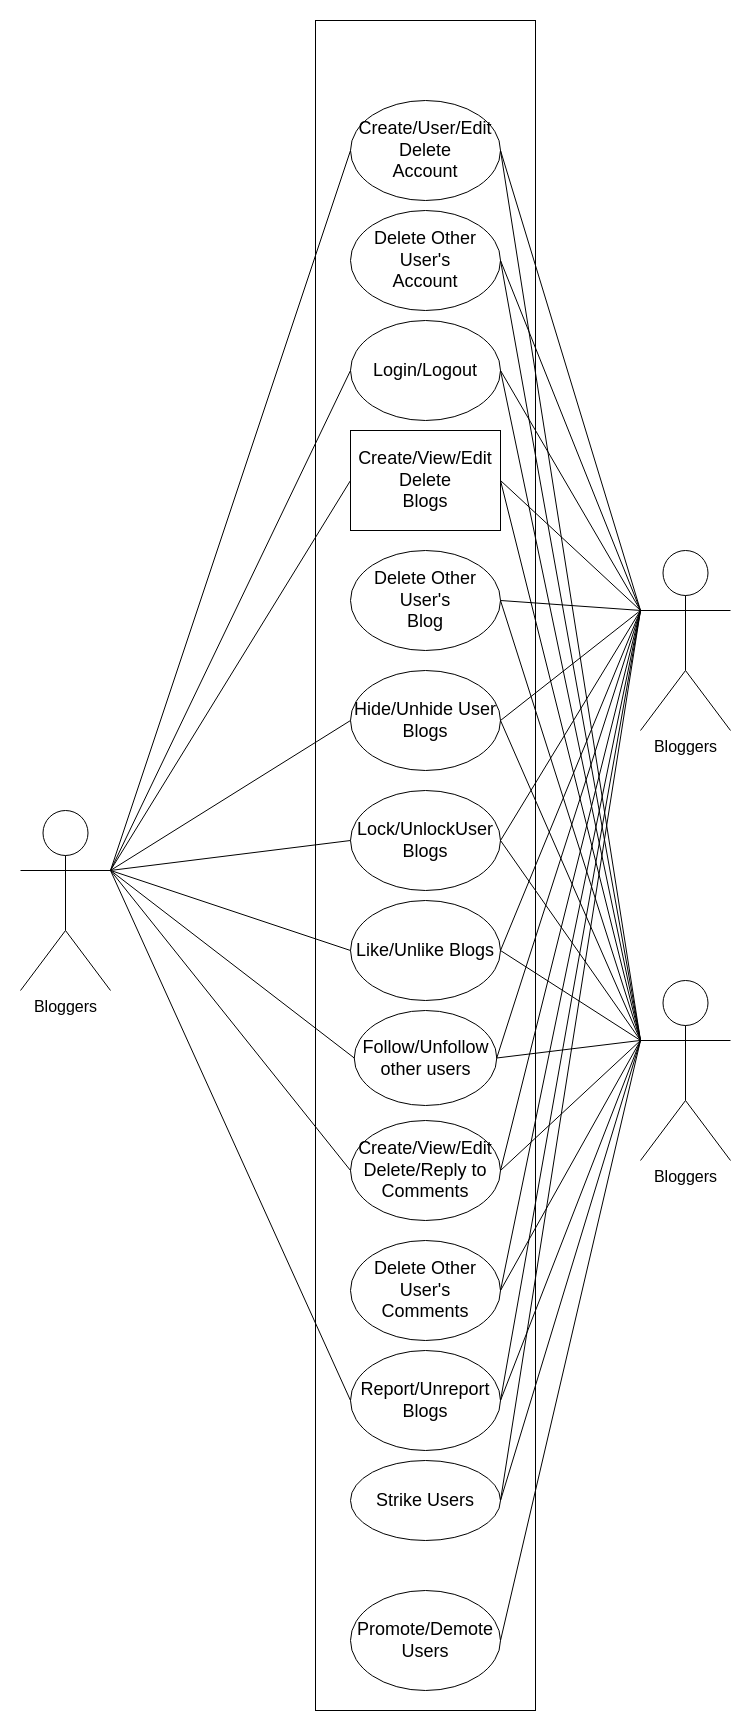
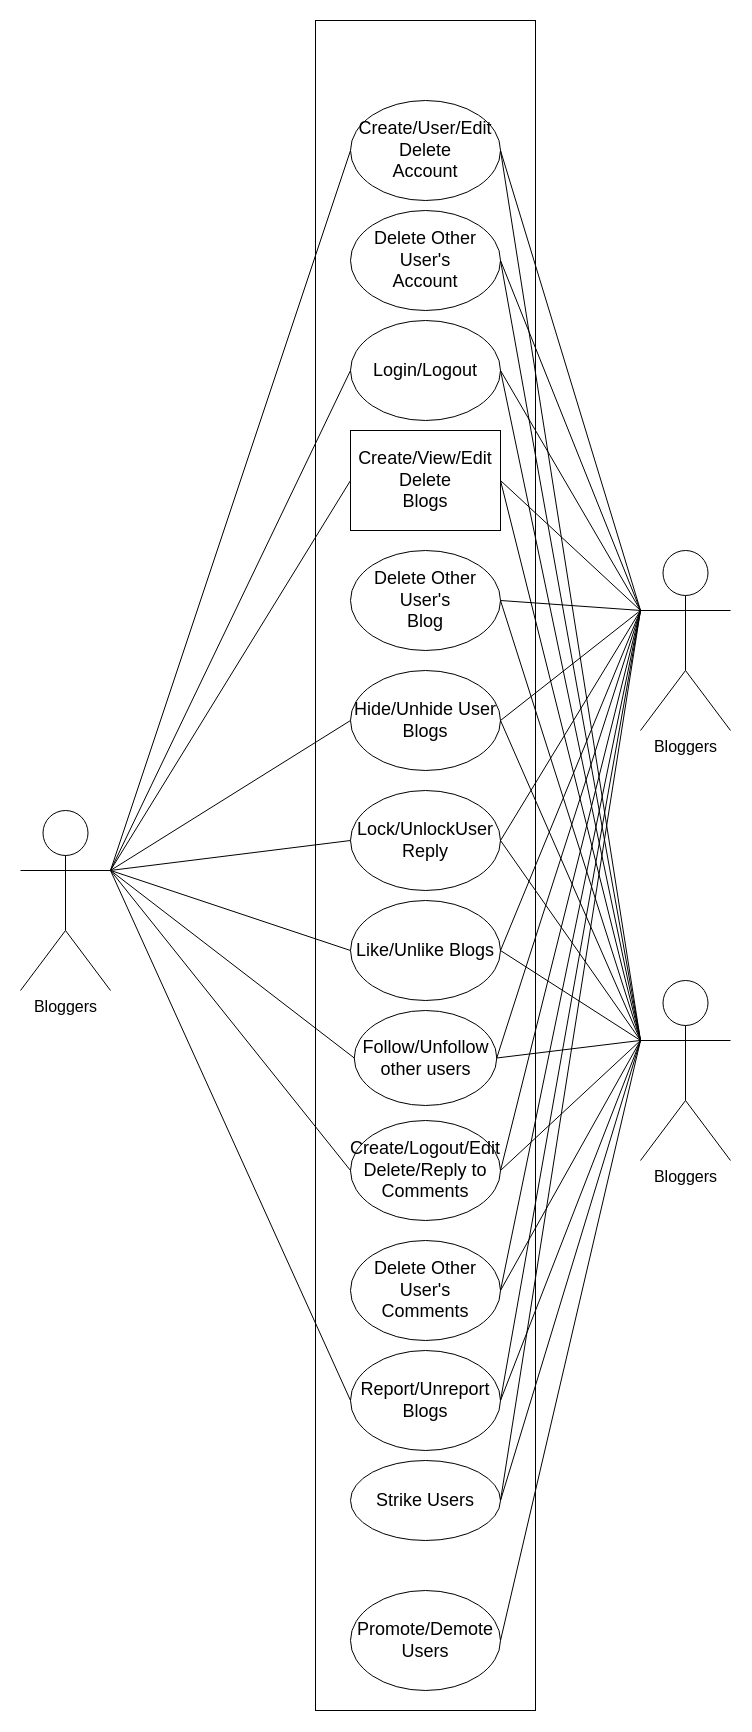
  <mxCell id="0" />
  <mxCell id="1" parent="0" />
  <mxCell id="2" value="" style="rounded=0;whiteSpace=wrap;html=1;movable=1;resizable=1;rotatable=1;deletable=1;editable=1;locked=0;connectable=1;" parent="1" vertex="1"><mxGeometry x="315" y="20" width="220" height="1690" as="geometry" /></mxCell>
  <mxCell id="3" value="Bloggers" style="shape=umlActor;verticalLabelPosition=bottom;verticalAlign=top;html=1;outlineConnect=0;fontSize=16;" parent="1" vertex="1"><mxGeometry x="20" y="810" width="90" height="180" as="geometry" /></mxCell>
  <mxCell id="4" value="Follow/Unfollow other users" style="ellipse;whiteSpace=wrap;html=1;fontSize=18;" parent="1" vertex="1"><mxGeometry x="353.75" y="1010" width="142.5" height="95" as="geometry" /></mxCell>
  <mxCell id="5" value="Login/Logout" style="ellipse;whiteSpace=wrap;html=1;fontSize=18;" parent="1" vertex="1"><mxGeometry x="350" y="320" width="150" height="100" as="geometry" /></mxCell>
  <mxCell id="6" value="Like/Unlike Blogs" style="ellipse;whiteSpace=wrap;html=1;fontSize=18;" parent="1" vertex="1"><mxGeometry x="350" y="900" width="150" height="100" as="geometry" /></mxCell>
  <mxCell id="7" value="Hide/Unhide User Blogs" style="ellipse;whiteSpace=wrap;html=1;fontSize=18;" parent="1" vertex="1"><mxGeometry x="350.005" y="670" width="149.99" height="100" as="geometry" /></mxCell>
  <mxCell id="8" style="edgeStyle=orthogonalEdgeStyle;rounded=0;orthogonalLoop=1;jettySize=auto;html=1;exitX=0.5;exitY=1;exitDx=0;exitDy=0;" parent="1" edge="1"><mxGeometry relative="1" as="geometry"><mxPoint x="521.22" y="360" as="sourcePoint" /><mxPoint x="521.22" y="360" as="targetPoint" /></mxGeometry></mxCell>
  <mxCell id="9" value="Create/User/Edit&lt;br style=&quot;font-size: 18px;&quot;&gt;Delete&lt;br style=&quot;font-size: 18px;&quot;&gt;Account" style="ellipse;whiteSpace=wrap;html=1;fontSize=18;" vertex="1" parent="1"><mxGeometry x="350" y="100" width="150" height="100" as="geometry" /></mxCell>
  <mxCell id="10" value="Create/View/Edit&lt;br style=&quot;font-size: 18px;&quot;&gt;Delete&lt;br style=&quot;font-size: 18px;&quot;&gt;Blogs" style="whiteSpace=wrap;html=1;fontSize=18;rounded=0;" vertex="1" parent="1"><mxGeometry x="350" y="430" width="150" height="100" as="geometry" /></mxCell>
- <mxCell id="11" value="Lock/UnlockUser Blogs" style="ellipse;whiteSpace=wrap;html=1;fontSize=18;" vertex="1" parent="1"><mxGeometry x="350.005" y="790" width="149.99" height="100" as="geometry" /></mxCell>
- <mxCell id="12" value="Create/View/Edit&lt;br style=&quot;font-size: 18px;&quot;&gt;Delete/Reply to&lt;br style=&quot;font-size: 18px;&quot;&gt;Comments" style="ellipse;whiteSpace=wrap;html=1;fontSize=18;" vertex="1" parent="1"><mxGeometry x="350" y="1120" width="150" height="100" as="geometry" /></mxCell>
+ <mxCell id="11" value="Lock/UnlockUser Reply" style="ellipse;whiteSpace=wrap;html=1;fontSize=18;" vertex="1" parent="1"><mxGeometry x="350.005" y="790" width="149.99" height="100" as="geometry" /></mxCell>
+ <mxCell id="12" value="Create/Logout/Edit&lt;br style=&quot;font-size: 18px;&quot;&gt;Delete/Reply to&lt;br style=&quot;font-size: 18px;&quot;&gt;Comments" style="ellipse;whiteSpace=wrap;html=1;fontSize=18;" vertex="1" parent="1"><mxGeometry x="350" y="1120" width="150" height="100" as="geometry" /></mxCell>
  <mxCell id="13" value="Report/Unreport&lt;br style=&quot;font-size: 18px;&quot;&gt;Blogs" style="ellipse;whiteSpace=wrap;html=1;fontSize=18;" vertex="1" parent="1"><mxGeometry x="350" y="1350" width="150" height="100" as="geometry" /></mxCell>
  <mxCell id="14" value="Promote/Demote Users" style="ellipse;whiteSpace=wrap;html=1;fontSize=18;" vertex="1" parent="1"><mxGeometry x="350" y="1590" width="150" height="100" as="geometry" /></mxCell>
  <mxCell id="15" value="Delete Other User's&lt;br style=&quot;border-color: var(--border-color); font-size: 18px;&quot;&gt;Account" style="ellipse;whiteSpace=wrap;html=1;fontSize=18;" vertex="1" parent="1"><mxGeometry x="350" y="210" width="150" height="100" as="geometry" /></mxCell>
  <mxCell id="16" value="Delete Other User's&lt;br style=&quot;border-color: var(--border-color); font-size: 18px;&quot;&gt;Blog" style="ellipse;whiteSpace=wrap;html=1;fontSize=18;" vertex="1" parent="1"><mxGeometry x="350" y="550" width="150" height="100" as="geometry" /></mxCell>
  <mxCell id="17" value="Delete Other User's&lt;br style=&quot;border-color: var(--border-color); font-size: 18px;&quot;&gt;Comments" style="ellipse;whiteSpace=wrap;html=1;fontSize=18;" vertex="1" parent="1"><mxGeometry x="350" y="1240" width="150" height="100" as="geometry" /></mxCell>
  <mxCell id="18" value="Strike Users" style="ellipse;whiteSpace=wrap;html=1;fontSize=18;" vertex="1" parent="1"><mxGeometry x="350" y="1460" width="150" height="80" as="geometry" /></mxCell>
  <mxCell id="19" value="" style="endArrow=none;html=1;rounded=0;entryX=0;entryY=0.5;entryDx=0;entryDy=0;exitX=1;exitY=0.333;exitDx=0;exitDy=0;exitPerimeter=0;" edge="1" parent="1" source="3" target="9"><mxGeometry width="50" height="50" relative="1" as="geometry"><mxPoint x="150" y="820" as="sourcePoint" /><mxPoint x="200" y="770" as="targetPoint" /></mxGeometry></mxCell>
  <mxCell id="20" value="" style="endArrow=none;html=1;rounded=0;entryX=0;entryY=0.5;entryDx=0;entryDy=0;exitX=1;exitY=0.333;exitDx=0;exitDy=0;exitPerimeter=0;" edge="1" parent="1" source="3" target="5"><mxGeometry width="50" height="50" relative="1" as="geometry"><mxPoint x="160" y="830" as="sourcePoint" /><mxPoint x="325" y="160" as="targetPoint" /></mxGeometry></mxCell>
  <mxCell id="21" value="" style="endArrow=none;html=1;rounded=0;entryX=0;entryY=0.5;entryDx=0;entryDy=0;exitX=1;exitY=0.333;exitDx=0;exitDy=0;exitPerimeter=0;" edge="1" parent="1" source="3" target="10"><mxGeometry width="50" height="50" relative="1" as="geometry"><mxPoint x="170" y="840" as="sourcePoint" /><mxPoint x="325" y="380" as="targetPoint" /></mxGeometry></mxCell>
  <mxCell id="22" value="" style="endArrow=none;html=1;rounded=0;entryX=0;entryY=0.5;entryDx=0;entryDy=0;exitX=1;exitY=0.333;exitDx=0;exitDy=0;exitPerimeter=0;" edge="1" parent="1" source="3" target="7"><mxGeometry width="50" height="50" relative="1" as="geometry"><mxPoint x="180" y="850" as="sourcePoint" /><mxPoint x="325" y="490" as="targetPoint" /></mxGeometry></mxCell>
  <mxCell id="23" value="" style="endArrow=none;html=1;rounded=0;entryX=0;entryY=0.5;entryDx=0;entryDy=0;exitX=1;exitY=0.333;exitDx=0;exitDy=0;exitPerimeter=0;" edge="1" parent="1" source="3" target="11"><mxGeometry width="50" height="50" relative="1" as="geometry"><mxPoint x="190" y="860" as="sourcePoint" /><mxPoint x="325" y="730" as="targetPoint" /></mxGeometry></mxCell>
  <mxCell id="24" value="" style="endArrow=none;html=1;rounded=0;entryX=0;entryY=0.5;entryDx=0;entryDy=0;exitX=1;exitY=0.333;exitDx=0;exitDy=0;exitPerimeter=0;" edge="1" parent="1" source="3" target="6"><mxGeometry width="50" height="50" relative="1" as="geometry"><mxPoint x="200" y="870" as="sourcePoint" /><mxPoint x="325" y="850" as="targetPoint" /></mxGeometry></mxCell>
  <mxCell id="25" value="" style="endArrow=none;html=1;rounded=0;entryX=0;entryY=0.5;entryDx=0;entryDy=0;exitX=1;exitY=0.333;exitDx=0;exitDy=0;exitPerimeter=0;" edge="1" parent="1" source="3" target="4"><mxGeometry width="50" height="50" relative="1" as="geometry"><mxPoint x="190" y="900" as="sourcePoint" /><mxPoint x="325" y="960" as="targetPoint" /></mxGeometry></mxCell>
  <mxCell id="26" value="" style="endArrow=none;html=1;rounded=0;entryX=0;entryY=0.5;entryDx=0;entryDy=0;exitX=1;exitY=0.333;exitDx=0;exitDy=0;exitPerimeter=0;" edge="1" parent="1" source="3" target="12"><mxGeometry width="50" height="50" relative="1" as="geometry"><mxPoint x="165" y="940" as="sourcePoint" /><mxPoint x="294" y="1098" as="targetPoint" /></mxGeometry></mxCell>
  <mxCell id="27" value="" style="endArrow=none;html=1;rounded=0;entryX=0;entryY=0.5;entryDx=0;entryDy=0;exitX=1;exitY=0.333;exitDx=0;exitDy=0;exitPerimeter=0;" edge="1" parent="1" source="3" target="13"><mxGeometry width="50" height="50" relative="1" as="geometry"><mxPoint x="160" y="1010" as="sourcePoint" /><mxPoint x="310" y="1240" as="targetPoint" /></mxGeometry></mxCell>
  <mxCell id="28" value="Bloggers" style="shape=umlActor;verticalLabelPosition=bottom;verticalAlign=top;html=1;outlineConnect=0;fontSize=16;flipH=1;" vertex="1" parent="1"><mxGeometry x="640" y="550" width="90" height="180" as="geometry" /></mxCell>
  <mxCell id="29" value="" style="endArrow=none;html=1;rounded=0;entryX=1;entryY=0.5;entryDx=0;entryDy=0;exitX=1;exitY=0.333;exitDx=0;exitDy=0;exitPerimeter=0;" edge="1" parent="1" source="28" target="9"><mxGeometry width="50" height="50" relative="1" as="geometry"><mxPoint x="875" y="420" as="sourcePoint" /><mxPoint x="710" y="-250" as="targetPoint" /></mxGeometry></mxCell>
  <mxCell id="30" value="" style="endArrow=none;html=1;rounded=0;entryX=1;entryY=0.5;entryDx=0;entryDy=0;exitX=1;exitY=0.333;exitDx=0;exitDy=0;exitPerimeter=0;" edge="1" parent="1" source="28" target="15"><mxGeometry width="50" height="50" relative="1" as="geometry"><mxPoint x="865" y="430" as="sourcePoint" /><mxPoint x="710" y="-30" as="targetPoint" /></mxGeometry></mxCell>
  <mxCell id="31" value="" style="endArrow=none;html=1;rounded=0;entryX=1;entryY=0.5;entryDx=0;entryDy=0;exitX=1;exitY=0.333;exitDx=0;exitDy=0;exitPerimeter=0;" edge="1" parent="1" source="28" target="5"><mxGeometry width="50" height="50" relative="1" as="geometry"><mxPoint x="855" y="440" as="sourcePoint" /><mxPoint x="710" y="80" as="targetPoint" /></mxGeometry></mxCell>
  <mxCell id="32" value="" style="endArrow=none;html=1;rounded=0;entryX=1;entryY=0.5;entryDx=0;entryDy=0;exitX=1;exitY=0.333;exitDx=0;exitDy=0;exitPerimeter=0;" edge="1" parent="1" source="28" target="10"><mxGeometry width="50" height="50" relative="1" as="geometry"><mxPoint x="845" y="450" as="sourcePoint" /><mxPoint x="710" y="320" as="targetPoint" /></mxGeometry></mxCell>
  <mxCell id="33" value="" style="endArrow=none;html=1;rounded=0;entryX=1;entryY=0.5;entryDx=0;entryDy=0;exitX=1;exitY=0.333;exitDx=0;exitDy=0;exitPerimeter=0;" edge="1" parent="1" source="28" target="4"><mxGeometry width="50" height="50" relative="1" as="geometry"><mxPoint x="835" y="460" as="sourcePoint" /><mxPoint x="710" y="440" as="targetPoint" /></mxGeometry></mxCell>
  <mxCell id="34" value="" style="endArrow=none;html=1;rounded=0;entryX=1;entryY=0.5;entryDx=0;entryDy=0;exitX=1;exitY=0.333;exitDx=0;exitDy=0;exitPerimeter=0;" edge="1" parent="1" source="28" target="6"><mxGeometry width="50" height="50" relative="1" as="geometry"><mxPoint x="825" y="470" as="sourcePoint" /><mxPoint x="710" y="550" as="targetPoint" /></mxGeometry></mxCell>
  <mxCell id="35" value="" style="endArrow=none;html=1;rounded=0;entryX=1;entryY=0.5;entryDx=0;entryDy=0;exitX=1;exitY=0.333;exitDx=0;exitDy=0;exitPerimeter=0;" edge="1" parent="1" source="28" target="11"><mxGeometry width="50" height="50" relative="1" as="geometry"><mxPoint x="839" y="500" as="sourcePoint" /><mxPoint x="710" y="658" as="targetPoint" /></mxGeometry></mxCell>
  <mxCell id="36" value="" style="endArrow=none;html=1;rounded=0;entryX=1;entryY=0.5;entryDx=0;entryDy=0;exitX=1;exitY=0.333;exitDx=0;exitDy=0;exitPerimeter=0;" edge="1" parent="1" source="28" target="7"><mxGeometry width="50" height="50" relative="1" as="geometry"><mxPoint x="860" y="540" as="sourcePoint" /><mxPoint x="710" y="770" as="targetPoint" /></mxGeometry></mxCell>
  <mxCell id="37" value="" style="endArrow=none;html=1;rounded=0;entryX=1;entryY=0.5;entryDx=0;entryDy=0;exitX=1;exitY=0.333;exitDx=0;exitDy=0;exitPerimeter=0;" edge="1" parent="1" source="28" target="16"><mxGeometry width="50" height="50" relative="1" as="geometry"><mxPoint x="865" y="610" as="sourcePoint" /><mxPoint x="710" y="1000" as="targetPoint" /></mxGeometry></mxCell>
  <mxCell id="38" value="" style="endArrow=none;html=1;rounded=0;exitX=1;exitY=0.5;exitDx=0;exitDy=0;entryX=1;entryY=0.333;entryDx=0;entryDy=0;entryPerimeter=0;" edge="1" parent="1" source="12" target="28"><mxGeometry width="50" height="50" relative="1" as="geometry"><mxPoint x="640" y="1070" as="sourcePoint" /><mxPoint x="690" y="1020" as="targetPoint" /></mxGeometry></mxCell>
  <mxCell id="39" value="" style="endArrow=none;html=1;rounded=0;exitX=1;exitY=0.5;exitDx=0;exitDy=0;entryX=1;entryY=0.333;entryDx=0;entryDy=0;entryPerimeter=0;" edge="1" parent="1" source="17" target="28"><mxGeometry width="50" height="50" relative="1" as="geometry"><mxPoint x="570" y="1240" as="sourcePoint" /><mxPoint x="620" y="1190" as="targetPoint" /></mxGeometry></mxCell>
  <mxCell id="40" value="" style="endArrow=none;html=1;rounded=0;exitX=1;exitY=0.5;exitDx=0;exitDy=0;entryX=1;entryY=0.333;entryDx=0;entryDy=0;entryPerimeter=0;" edge="1" parent="1" source="13" target="28"><mxGeometry width="50" height="50" relative="1" as="geometry"><mxPoint x="670" y="1370" as="sourcePoint" /><mxPoint x="720" y="1320" as="targetPoint" /></mxGeometry></mxCell>
  <mxCell id="41" value="" style="endArrow=none;html=1;rounded=0;exitX=1;exitY=0.5;exitDx=0;exitDy=0;entryX=1;entryY=0.333;entryDx=0;entryDy=0;entryPerimeter=0;" edge="1" parent="1" source="18" target="28"><mxGeometry width="50" height="50" relative="1" as="geometry"><mxPoint x="570" y="1500" as="sourcePoint" /><mxPoint x="620" y="1450" as="targetPoint" /></mxGeometry></mxCell>
  <mxCell id="42" value="Bloggers" style="shape=umlActor;verticalLabelPosition=bottom;verticalAlign=top;html=1;outlineConnect=0;fontSize=16;flipH=1;" vertex="1" parent="1"><mxGeometry x="640" y="980" width="90" height="180" as="geometry" /></mxCell>
  <mxCell id="43" value="" style="endArrow=none;html=1;rounded=0;entryX=1;entryY=0.5;entryDx=0;entryDy=0;exitX=1;exitY=0.333;exitDx=0;exitDy=0;exitPerimeter=0;" edge="1" parent="1" source="42" target="9"><mxGeometry width="50" height="50" relative="1" as="geometry"><mxPoint x="844" y="1190" as="sourcePoint" /><mxPoint x="434" y="920" as="targetPoint" /></mxGeometry></mxCell>
  <mxCell id="44" value="" style="endArrow=none;html=1;rounded=0;entryX=1;entryY=0.5;entryDx=0;entryDy=0;exitX=1;exitY=0.333;exitDx=0;exitDy=0;exitPerimeter=0;" edge="1" parent="1" source="42" target="5"><mxGeometry width="50" height="50" relative="1" as="geometry"><mxPoint x="834" y="1200" as="sourcePoint" /><mxPoint x="434" y="1030" as="targetPoint" /></mxGeometry></mxCell>
  <mxCell id="45" value="" style="endArrow=none;html=1;rounded=0;entryX=1;entryY=0.5;entryDx=0;entryDy=0;exitX=1;exitY=0.333;exitDx=0;exitDy=0;exitPerimeter=0;" edge="1" parent="1" source="42" target="10"><mxGeometry width="50" height="50" relative="1" as="geometry"><mxPoint x="824" y="1210" as="sourcePoint" /><mxPoint x="434" y="1140" as="targetPoint" /></mxGeometry></mxCell>
  <mxCell id="46" value="" style="endArrow=none;html=1;rounded=0;entryX=1;entryY=0.5;entryDx=0;entryDy=0;exitX=1;exitY=0.333;exitDx=0;exitDy=0;exitPerimeter=0;" edge="1" parent="1" source="42" target="16"><mxGeometry width="50" height="50" relative="1" as="geometry"><mxPoint x="814" y="1220" as="sourcePoint" /><mxPoint x="434" y="1250" as="targetPoint" /></mxGeometry></mxCell>
  <mxCell id="47" value="" style="endArrow=none;html=1;rounded=0;entryX=1;entryY=0.5;entryDx=0;entryDy=0;exitX=1;exitY=0.333;exitDx=0;exitDy=0;exitPerimeter=0;" edge="1" parent="1" source="42" target="12"><mxGeometry width="50" height="50" relative="1" as="geometry"><mxPoint x="804" y="1230" as="sourcePoint" /><mxPoint x="430" y="1828" as="targetPoint" /></mxGeometry></mxCell>
  <mxCell id="48" value="" style="endArrow=none;html=1;rounded=0;entryX=1;entryY=0.5;entryDx=0;entryDy=0;exitX=1;exitY=0.333;exitDx=0;exitDy=0;exitPerimeter=0;" edge="1" parent="1" source="42" target="4"><mxGeometry width="50" height="50" relative="1" as="geometry"><mxPoint x="794" y="1240" as="sourcePoint" /><mxPoint x="434" y="1720" as="targetPoint" /></mxGeometry></mxCell>
  <mxCell id="49" value="" style="endArrow=none;html=1;rounded=0;entryX=1;entryY=0.5;entryDx=0;entryDy=0;exitX=1;exitY=0.333;exitDx=0;exitDy=0;exitPerimeter=0;" edge="1" parent="1" source="42" target="6"><mxGeometry width="50" height="50" relative="1" as="geometry"><mxPoint x="808" y="1270" as="sourcePoint" /><mxPoint x="434" y="1610" as="targetPoint" /></mxGeometry></mxCell>
  <mxCell id="50" value="" style="endArrow=none;html=1;rounded=0;entryX=1;entryY=0.5;entryDx=0;entryDy=0;exitX=1;exitY=0.333;exitDx=0;exitDy=0;exitPerimeter=0;" edge="1" parent="1" source="42" target="11"><mxGeometry width="50" height="50" relative="1" as="geometry"><mxPoint x="829" y="1310" as="sourcePoint" /><mxPoint x="434" y="1490" as="targetPoint" /></mxGeometry></mxCell>
  <mxCell id="51" value="" style="endArrow=none;html=1;rounded=0;entryX=1;entryY=0.5;entryDx=0;entryDy=0;exitX=1;exitY=0.333;exitDx=0;exitDy=0;exitPerimeter=0;" edge="1" parent="1" source="42" target="7"><mxGeometry width="50" height="50" relative="1" as="geometry"><mxPoint x="834" y="1380" as="sourcePoint" /><mxPoint x="434" y="1370" as="targetPoint" /></mxGeometry></mxCell>
  <mxCell id="52" value="" style="endArrow=none;html=1;rounded=0;exitX=1;exitY=0.5;exitDx=0;exitDy=0;entryX=1;entryY=0.333;entryDx=0;entryDy=0;entryPerimeter=0;" edge="1" parent="1" target="42" source="17"><mxGeometry width="50" height="50" relative="1" as="geometry"><mxPoint x="434" y="1940" as="sourcePoint" /><mxPoint x="659" y="1790" as="targetPoint" /></mxGeometry></mxCell>
  <mxCell id="53" value="" style="endArrow=none;html=1;rounded=0;exitX=1;exitY=0.5;exitDx=0;exitDy=0;entryX=1;entryY=0.333;entryDx=0;entryDy=0;entryPerimeter=0;" edge="1" parent="1" target="42" source="13"><mxGeometry width="50" height="50" relative="1" as="geometry"><mxPoint x="434" y="2060" as="sourcePoint" /><mxPoint x="589" y="1960" as="targetPoint" /></mxGeometry></mxCell>
  <mxCell id="54" value="" style="endArrow=none;html=1;rounded=0;entryX=1;entryY=0.333;entryDx=0;entryDy=0;entryPerimeter=0;exitX=1;exitY=0.5;exitDx=0;exitDy=0;" edge="1" parent="1" target="42" source="18"><mxGeometry width="50" height="50" relative="1" as="geometry"><mxPoint x="540" y="1477.143" as="sourcePoint" /><mxPoint x="689" y="2090" as="targetPoint" /></mxGeometry></mxCell>
  <mxCell id="55" value="" style="endArrow=none;html=1;rounded=0;exitX=1;exitY=0.5;exitDx=0;exitDy=0;entryX=1;entryY=0.333;entryDx=0;entryDy=0;entryPerimeter=0;" edge="1" parent="1" target="42" source="14"><mxGeometry width="50" height="50" relative="1" as="geometry"><mxPoint x="434" y="2280" as="sourcePoint" /><mxPoint x="589" y="2220" as="targetPoint" /></mxGeometry></mxCell>
  <mxCell id="56" value="" style="endArrow=none;html=1;rounded=0;entryX=1;entryY=0.5;entryDx=0;entryDy=0;exitX=1;exitY=0.333;exitDx=0;exitDy=0;exitPerimeter=0;" edge="1" parent="1" source="42" target="15"><mxGeometry width="50" height="50" relative="1" as="geometry"><mxPoint x="610" y="320" as="sourcePoint" /><mxPoint x="660" y="270" as="targetPoint" /></mxGeometry></mxCell>
